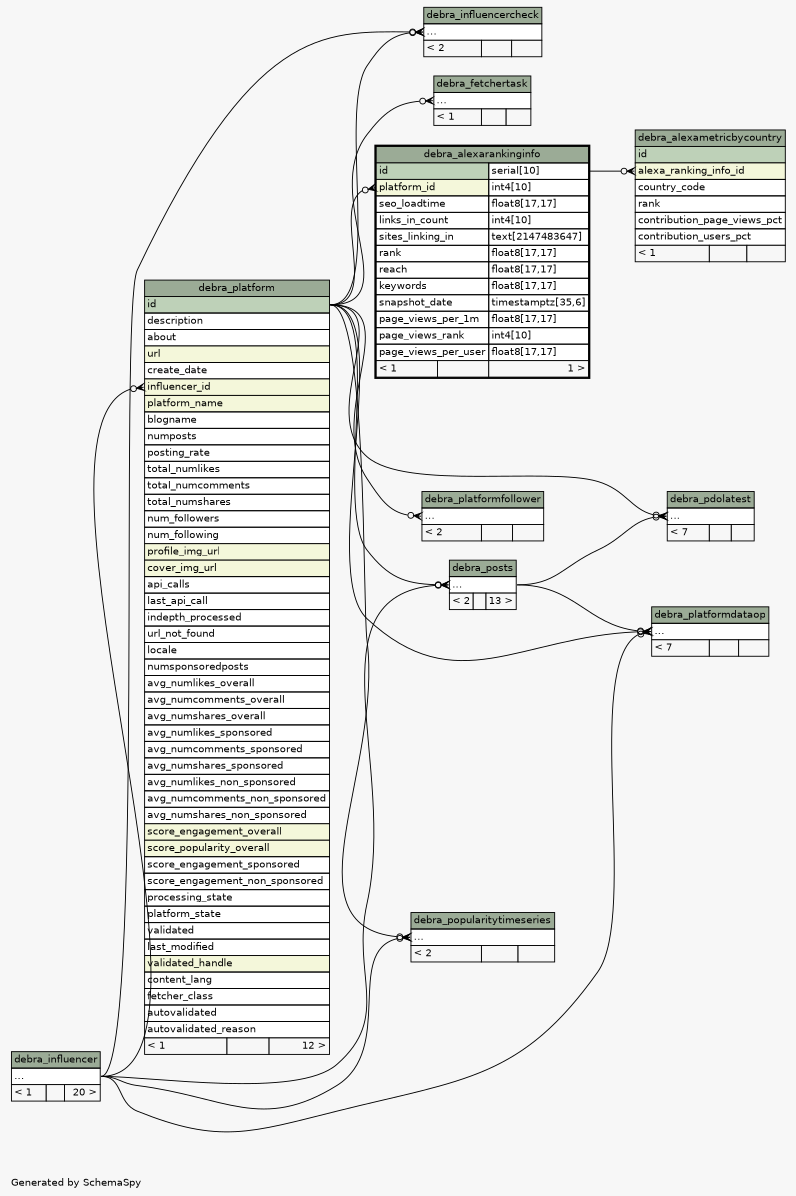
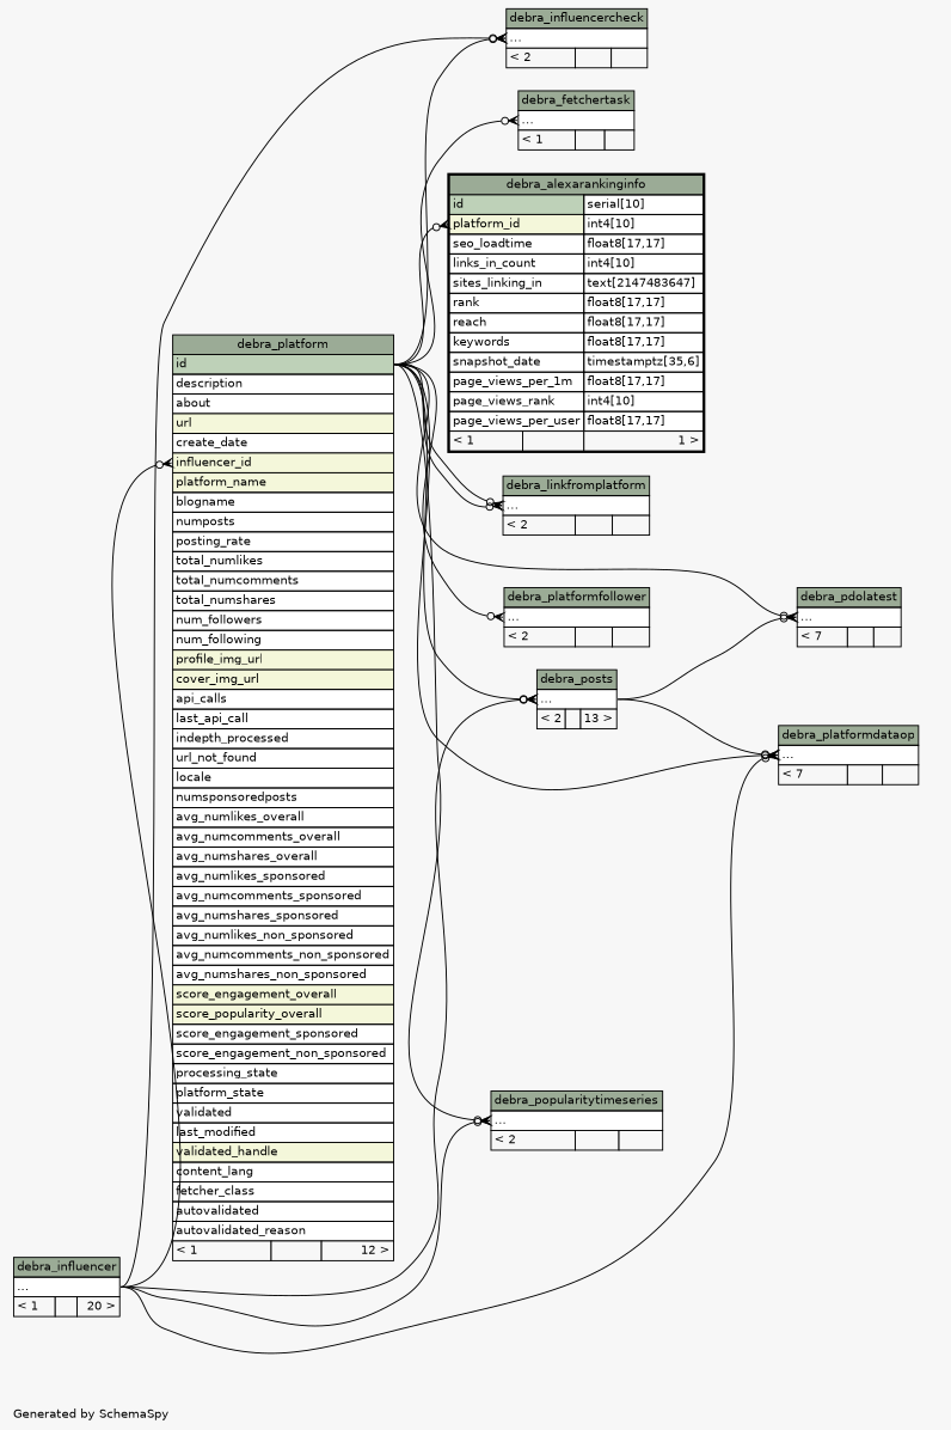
  digraph {
    bgcolor="#f7f7f7"
    fontname=Helvetica
    fontsize=11
    label="\nGenerated by SchemaSpy"
    labeljust=l
    nodesep=0.18
    rankdir=RL
    ranksep=0.46
    node [fontname=Helvetica fontsize=11 shape=plaintext]
    edge [arrowhead=none arrowsize=0.8 arrowtail=crowodot dir=back headport="id:e" tailport="elipses:w"]
-   n1 [label=<     <TABLE BORDER="0" CELLBORDER="1" CELLSPACING="0" BGCOLOR="#ffffff">       <TR><TD COLSPAN="3" BGCOLOR="#9bab96" ALIGN="CENTER">debra_alexametricbycountry</TD></TR>       <TR><TD PORT="id" COLSPAN="3" BGCOLOR="#bed1b8" ALIGN="LEFT">id</TD></TR>       <TR><TD PORT="alexa_ranking_info_id" COLSPAN="3" BGCOLOR="#f4f7da" ALIGN="LEFT">alexa_ranking_info_id</TD></TR>       <TR><TD PORT="country_code" COLSPAN="3" ALIGN="LEFT">country_code</TD></TR>       <TR><TD PORT="rank" COLSPAN="3" ALIGN="LEFT">rank</TD></TR>       <TR><TD PORT="contribution_page_views_pct" COLSPAN="3" ALIGN="LEFT">contribution_page_views_pct</TD></TR>       <TR><TD PORT="contribution_users_pct" COLSPAN="3" ALIGN="LEFT">contribution_users_pct</TD></TR>       <TR><TD ALIGN="LEFT" BGCOLOR="#f7f7f7">&lt; 1</TD><TD ALIGN="RIGHT" BGCOLOR="#f7f7f7">  </TD><TD ALIGN="RIGHT" BGCOLOR="#f7f7f7">  </TD></TR>     </TABLE>>]
    n2 [label=<     <TABLE BORDER="2" CELLBORDER="1" CELLSPACING="0" BGCOLOR="#ffffff">       <TR><TD COLSPAN="3" BGCOLOR="#9bab96" ALIGN="CENTER">debra_alexarankinginfo</TD></TR>       <TR><TD PORT="id" COLSPAN="2" BGCOLOR="#bed1b8" ALIGN="LEFT">id</TD><TD PORT="id.type" ALIGN="LEFT">serial[10]</TD></TR>       <TR><TD PORT="platform_id" COLSPAN="2" BGCOLOR="#f4f7da" ALIGN="LEFT">platform_id</TD><TD PORT="platform_id.type" ALIGN="LEFT">int4[10]</TD></TR>       <TR><TD PORT="seo_loadtime" COLSPAN="2" ALIGN="LEFT">seo_loadtime</TD><TD PORT="seo_loadtime.type" ALIGN="LEFT">float8[17,17]</TD></TR>       <TR><TD PORT="links_in_count" COLSPAN="2" ALIGN="LEFT">links_in_count</TD><TD PORT="links_in_count.type" ALIGN="LEFT">int4[10]</TD></TR>       <TR><TD PORT="sites_linking_in" COLSPAN="2" ALIGN="LEFT">sites_linking_in</TD><TD PORT="sites_linking_in.type" ALIGN="LEFT">text[2147483647]</TD></TR>       <TR><TD PORT="rank" COLSPAN="2" ALIGN="LEFT">rank</TD><TD PORT="rank.type" ALIGN="LEFT">float8[17,17]</TD></TR>       <TR><TD PORT="reach" COLSPAN="2" ALIGN="LEFT">reach</TD><TD PORT="reach.type" ALIGN="LEFT">float8[17,17]</TD></TR>       <TR><TD PORT="keywords" COLSPAN="2" ALIGN="LEFT">keywords</TD><TD PORT="keywords.type" ALIGN="LEFT">float8[17,17]</TD></TR>       <TR><TD PORT="snapshot_date" COLSPAN="2" ALIGN="LEFT">snapshot_date</TD><TD PORT="snapshot_date.type" ALIGN="LEFT">timestamptz[35,6]</TD></TR>       <TR><TD PORT="page_views_per_1m" COLSPAN="2" ALIGN="LEFT">page_views_per_1m</TD><TD PORT="page_views_per_1m.type" ALIGN="LEFT">float8[17,17]</TD></TR>       <TR><TD PORT="page_views_rank" COLSPAN="2" ALIGN="LEFT">page_views_rank</TD><TD PORT="page_views_rank.type" ALIGN="LEFT">int4[10]</TD></TR>       <TR><TD PORT="page_views_per_user" COLSPAN="2" ALIGN="LEFT">page_views_per_user</TD><TD PORT="page_views_per_user.type" ALIGN="LEFT">float8[17,17]</TD></TR>       <TR><TD ALIGN="LEFT" BGCOLOR="#f7f7f7">&lt; 1</TD><TD ALIGN="RIGHT" BGCOLOR="#f7f7f7">  </TD><TD ALIGN="RIGHT" BGCOLOR="#f7f7f7">1 &gt;</TD></TR>     </TABLE>>]
    n3 [label=<     <TABLE BORDER="0" CELLBORDER="1" CELLSPACING="0" BGCOLOR="#ffffff">       <TR><TD COLSPAN="3" BGCOLOR="#9bab96" ALIGN="CENTER">debra_platform</TD></TR>       <TR><TD PORT="id" COLSPAN="3" BGCOLOR="#bed1b8" ALIGN="LEFT">id</TD></TR>       <TR><TD PORT="description" COLSPAN="3" ALIGN="LEFT">description</TD></TR>       <TR><TD PORT="about" COLSPAN="3" ALIGN="LEFT">about</TD></TR>       <TR><TD PORT="url" COLSPAN="3" BGCOLOR="#f4f7da" ALIGN="LEFT">url</TD></TR>       <TR><TD PORT="create_date" COLSPAN="3" ALIGN="LEFT">create_date</TD></TR>       <TR><TD PORT="influencer_id" COLSPAN="3" BGCOLOR="#f4f7da" ALIGN="LEFT">influencer_id</TD></TR>       <TR><TD PORT="platform_name" COLSPAN="3" BGCOLOR="#f4f7da" ALIGN="LEFT">platform_name</TD></TR>       <TR><TD PORT="blogname" COLSPAN="3" ALIGN="LEFT">blogname</TD></TR>       <TR><TD PORT="numposts" COLSPAN="3" ALIGN="LEFT">numposts</TD></TR>       <TR><TD PORT="posting_rate" COLSPAN="3" ALIGN="LEFT">posting_rate</TD></TR>       <TR><TD PORT="total_numlikes" COLSPAN="3" ALIGN="LEFT">total_numlikes</TD></TR>       <TR><TD PORT="total_numcomments" COLSPAN="3" ALIGN="LEFT">total_numcomments</TD></TR>       <TR><TD PORT="total_numshares" COLSPAN="3" ALIGN="LEFT">total_numshares</TD></TR>       <TR><TD PORT="num_followers" COLSPAN="3" ALIGN="LEFT">num_followers</TD></TR>       <TR><TD PORT="num_following" COLSPAN="3" ALIGN="LEFT">num_following</TD></TR>       <TR><TD PORT="profile_img_url" COLSPAN="3" BGCOLOR="#f4f7da" ALIGN="LEFT">profile_img_url</TD></TR>       <TR><TD PORT="cover_img_url" COLSPAN="3" BGCOLOR="#f4f7da" ALIGN="LEFT">cover_img_url</TD></TR>       <TR><TD PORT="api_calls" COLSPAN="3" ALIGN="LEFT">api_calls</TD></TR>       <TR><TD PORT="last_api_call" COLSPAN="3" ALIGN="LEFT">last_api_call</TD></TR>       <TR><TD PORT="indepth_processed" COLSPAN="3" ALIGN="LEFT">indepth_processed</TD></TR>       <TR><TD PORT="url_not_found" COLSPAN="3" ALIGN="LEFT">url_not_found</TD></TR>       <TR><TD PORT="locale" COLSPAN="3" ALIGN="LEFT">locale</TD></TR>       <TR><TD PORT="numsponsoredposts" COLSPAN="3" ALIGN="LEFT">numsponsoredposts</TD></TR>       <TR><TD PORT="avg_numlikes_overall" COLSPAN="3" ALIGN="LEFT">avg_numlikes_overall</TD></TR>       <TR><TD PORT="avg_numcomments_overall" COLSPAN="3" ALIGN="LEFT">avg_numcomments_overall</TD></TR>       <TR><TD PORT="avg_numshares_overall" COLSPAN="3" ALIGN="LEFT">avg_numshares_overall</TD></TR>       <TR><TD PORT="avg_numlikes_sponsored" COLSPAN="3" ALIGN="LEFT">avg_numlikes_sponsored</TD></TR>       <TR><TD PORT="avg_numcomments_sponsored" COLSPAN="3" ALIGN="LEFT">avg_numcomments_sponsored</TD></TR>       <TR><TD PORT="avg_numshares_sponsored" COLSPAN="3" ALIGN="LEFT">avg_numshares_sponsored</TD></TR>       <TR><TD PORT="avg_numlikes_non_sponsored" COLSPAN="3" ALIGN="LEFT">avg_numlikes_non_sponsored</TD></TR>       <TR><TD PORT="avg_numcomments_non_sponsored" COLSPAN="3" ALIGN="LEFT">avg_numcomments_non_sponsored</TD></TR>       <TR><TD PORT="avg_numshares_non_sponsored" COLSPAN="3" ALIGN="LEFT">avg_numshares_non_sponsored</TD></TR>       <TR><TD PORT="score_engagement_overall" COLSPAN="3" BGCOLOR="#f4f7da" ALIGN="LEFT">score_engagement_overall</TD></TR>       <TR><TD PORT="score_popularity_overall" COLSPAN="3" BGCOLOR="#f4f7da" ALIGN="LEFT">score_popularity_overall</TD></TR>       <TR><TD PORT="score_engagement_sponsored" COLSPAN="3" ALIGN="LEFT">score_engagement_sponsored</TD></TR>       <TR><TD PORT="score_engagement_non_sponsored" COLSPAN="3" ALIGN="LEFT">score_engagement_non_sponsored</TD></TR>       <TR><TD PORT="processing_state" COLSPAN="3" ALIGN="LEFT">processing_state</TD></TR>       <TR><TD PORT="platform_state" COLSPAN="3" ALIGN="LEFT">platform_state</TD></TR>       <TR><TD PORT="validated" COLSPAN="3" ALIGN="LEFT">validated</TD></TR>       <TR><TD PORT="last_modified" COLSPAN="3" ALIGN="LEFT">last_modified</TD></TR>       <TR><TD PORT="validated_handle" COLSPAN="3" BGCOLOR="#f4f7da" ALIGN="LEFT">validated_handle</TD></TR>       <TR><TD PORT="content_lang" COLSPAN="3" ALIGN="LEFT">content_lang</TD></TR>       <TR><TD PORT="fetcher_class" COLSPAN="3" ALIGN="LEFT">fetcher_class</TD></TR>       <TR><TD PORT="autovalidated" COLSPAN="3" ALIGN="LEFT">autovalidated</TD></TR>       <TR><TD PORT="autovalidated_reason" COLSPAN="3" ALIGN="LEFT">autovalidated_reason</TD></TR>       <TR><TD ALIGN="LEFT" BGCOLOR="#f7f7f7">&lt; 1</TD><TD ALIGN="RIGHT" BGCOLOR="#f7f7f7">  </TD><TD ALIGN="RIGHT" BGCOLOR="#f7f7f7">12 &gt;</TD></TR>     </TABLE>>]
    n4 [label=<     <TABLE BORDER="0" CELLBORDER="1" CELLSPACING="0" BGCOLOR="#ffffff">       <TR><TD COLSPAN="3" BGCOLOR="#9bab96" ALIGN="CENTER">debra_influencer</TD></TR>       <TR><TD PORT="elipses" COLSPAN="3" ALIGN="LEFT">...</TD></TR>       <TR><TD ALIGN="LEFT" BGCOLOR="#f7f7f7">&lt; 1</TD><TD ALIGN="RIGHT" BGCOLOR="#f7f7f7">  </TD><TD ALIGN="RIGHT" BGCOLOR="#f7f7f7">20 &gt;</TD></TR>     </TABLE>>]
    n5 [label=<     <TABLE BORDER="0" CELLBORDER="1" CELLSPACING="0" BGCOLOR="#ffffff">       <TR><TD COLSPAN="3" BGCOLOR="#9bab96" ALIGN="CENTER">debra_fetchertask</TD></TR>       <TR><TD PORT="elipses" COLSPAN="3" ALIGN="LEFT">...</TD></TR>       <TR><TD ALIGN="LEFT" BGCOLOR="#f7f7f7">&lt; 1</TD><TD ALIGN="RIGHT" BGCOLOR="#f7f7f7">  </TD><TD ALIGN="RIGHT" BGCOLOR="#f7f7f7">  </TD></TR>     </TABLE>>]
    n6 [label=<     <TABLE BORDER="0" CELLBORDER="1" CELLSPACING="0" BGCOLOR="#ffffff">       <TR><TD COLSPAN="3" BGCOLOR="#9bab96" ALIGN="CENTER">debra_influencercheck</TD></TR>       <TR><TD PORT="elipses" COLSPAN="3" ALIGN="LEFT">...</TD></TR>       <TR><TD ALIGN="LEFT" BGCOLOR="#f7f7f7">&lt; 2</TD><TD ALIGN="RIGHT" BGCOLOR="#f7f7f7">  </TD><TD ALIGN="RIGHT" BGCOLOR="#f7f7f7">  </TD></TR>     </TABLE>>]
+   n7 [label=<     <TABLE BORDER="0" CELLBORDER="1" CELLSPACING="0" BGCOLOR="#ffffff">       <TR><TD COLSPAN="3" BGCOLOR="#9bab96" ALIGN="CENTER">debra_linkfromplatform</TD></TR>       <TR><TD PORT="elipses" COLSPAN="3" ALIGN="LEFT">...</TD></TR>       <TR><TD ALIGN="LEFT" BGCOLOR="#f7f7f7">&lt; 2</TD><TD ALIGN="RIGHT" BGCOLOR="#f7f7f7">  </TD><TD ALIGN="RIGHT" BGCOLOR="#f7f7f7">  </TD></TR>     </TABLE>>]
    n8 [label=<     <TABLE BORDER="0" CELLBORDER="1" CELLSPACING="0" BGCOLOR="#ffffff">       <TR><TD COLSPAN="3" BGCOLOR="#9bab96" ALIGN="CENTER">debra_pdolatest</TD></TR>       <TR><TD PORT="elipses" COLSPAN="3" ALIGN="LEFT">...</TD></TR>       <TR><TD ALIGN="LEFT" BGCOLOR="#f7f7f7">&lt; 7</TD><TD ALIGN="RIGHT" BGCOLOR="#f7f7f7">  </TD><TD ALIGN="RIGHT" BGCOLOR="#f7f7f7">  </TD></TR>     </TABLE>>]
    n9 [label=<     <TABLE BORDER="0" CELLBORDER="1" CELLSPACING="0" BGCOLOR="#ffffff">       <TR><TD COLSPAN="3" BGCOLOR="#9bab96" ALIGN="CENTER">debra_posts</TD></TR>       <TR><TD PORT="elipses" COLSPAN="3" ALIGN="LEFT">...</TD></TR>       <TR><TD ALIGN="LEFT" BGCOLOR="#f7f7f7">&lt; 2</TD><TD ALIGN="RIGHT" BGCOLOR="#f7f7f7">  </TD><TD ALIGN="RIGHT" BGCOLOR="#f7f7f7">13 &gt;</TD></TR>     </TABLE>>]
    n10 [label=<     <TABLE BORDER="0" CELLBORDER="1" CELLSPACING="0" BGCOLOR="#ffffff">       <TR><TD COLSPAN="3" BGCOLOR="#9bab96" ALIGN="CENTER">debra_platformdataop</TD></TR>       <TR><TD PORT="elipses" COLSPAN="3" ALIGN="LEFT">...</TD></TR>       <TR><TD ALIGN="LEFT" BGCOLOR="#f7f7f7">&lt; 7</TD><TD ALIGN="RIGHT" BGCOLOR="#f7f7f7">  </TD><TD ALIGN="RIGHT" BGCOLOR="#f7f7f7">  </TD></TR>     </TABLE>>]
    n11 [label=<     <TABLE BORDER="0" CELLBORDER="1" CELLSPACING="0" BGCOLOR="#ffffff">       <TR><TD COLSPAN="3" BGCOLOR="#9bab96" ALIGN="CENTER">debra_platformfollower</TD></TR>       <TR><TD PORT="elipses" COLSPAN="3" ALIGN="LEFT">...</TD></TR>       <TR><TD ALIGN="LEFT" BGCOLOR="#f7f7f7">&lt; 2</TD><TD ALIGN="RIGHT" BGCOLOR="#f7f7f7">  </TD><TD ALIGN="RIGHT" BGCOLOR="#f7f7f7">  </TD></TR>     </TABLE>>]
    n12 [label=<     <TABLE BORDER="0" CELLBORDER="1" CELLSPACING="0" BGCOLOR="#ffffff">       <TR><TD COLSPAN="3" BGCOLOR="#9bab96" ALIGN="CENTER">debra_popularitytimeseries</TD></TR>       <TR><TD PORT="elipses" COLSPAN="3" ALIGN="LEFT">...</TD></TR>       <TR><TD ALIGN="LEFT" BGCOLOR="#f7f7f7">&lt; 2</TD><TD ALIGN="RIGHT" BGCOLOR="#f7f7f7">  </TD><TD ALIGN="RIGHT" BGCOLOR="#f7f7f7">  </TD></TR>     </TABLE>>]
-   n1 -> n2 [headport="id.type:e" tailport="alexa_ranking_info_id:w"]
    n2 -> n3 [tailport="platform_id:w"]
    n3 -> n4 [headport="elipses:e" tailport="influencer_id:w"]
    n5 -> n3
    n6 -> n3
    n6 -> n4 [headport="elipses:e"]
+   n7 -> n3
+   n7 -> n3
    n8 -> n3
    n8 -> n9 [headport="elipses:e"]
    n9 -> n3
    n9 -> n4 [headport="elipses:e"]
    n10 -> n3
    n10 -> n4 [headport="elipses:e"]
    n10 -> n9 [headport="elipses:e"]
    n11 -> n3
    n12 -> n3
    n12 -> n4 [headport="elipses:e"]
  }
